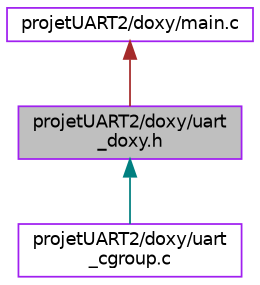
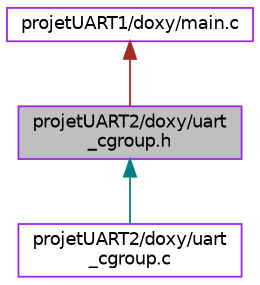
  digraph {
    node [color=purple fillcolor=white fontname=Helvetica fontsize=10 shape=record style=filled]
    edge [dir=back fontname=Helvetica fontsize=10 labelfontname=Helvetica labelfontsize=10 style=solid]
-   n1 [fillcolor=grey75 fontcolor=black height=0.2 label="projetUART2/doxy/uart\l_doxy.h" width=0.4]
+   n1 [fillcolor=grey75 fontcolor=black height=0.2 label="projetUART2/doxy/uart\l_cgroup.h" width=0.4]
    n2 [height=0.2 label="projetUART2/doxy/uart\l_cgroup.c" width=0.4]
-   n3 [height=0.2 label="projetUART2/doxy/main.c" width=0.4]
+   n3 [height=0.2 label="projetUART1/doxy/main.c" width=0.4]
    n1 -> n2 [color=teal]
    n3 -> n1 [color=brown]
  }
